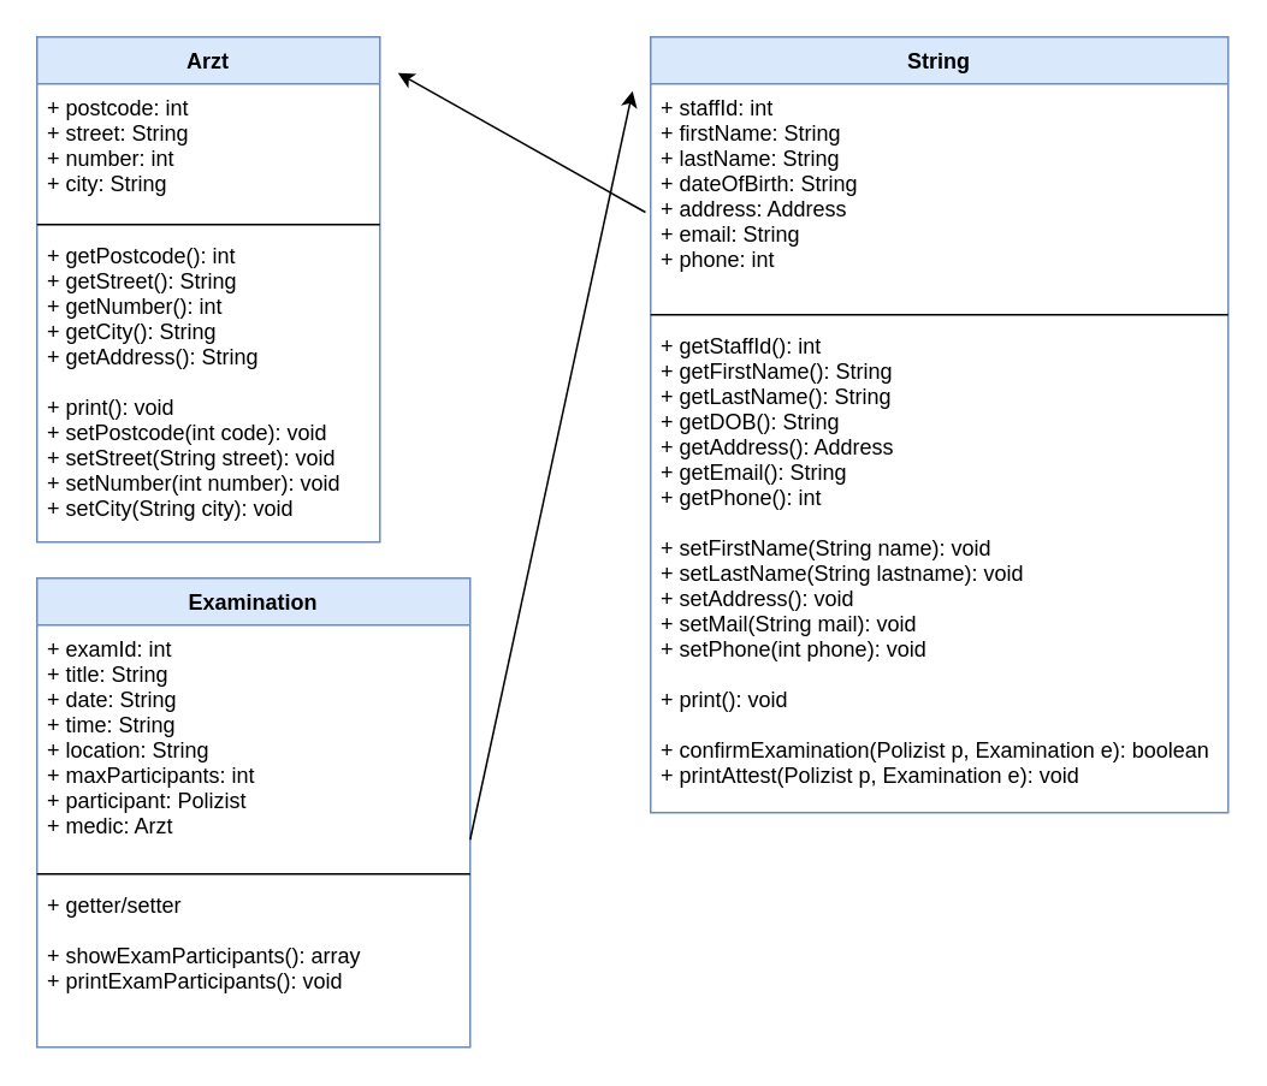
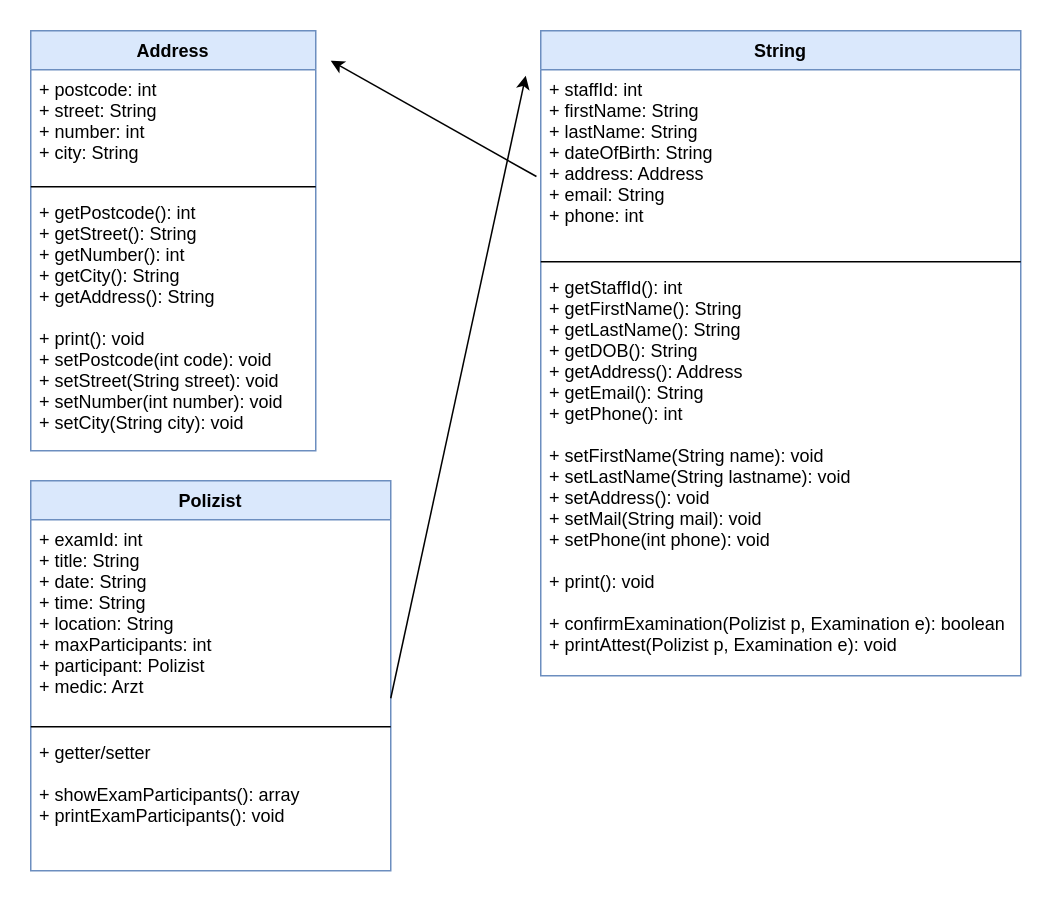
  <mxCell id="0" />
  <mxCell id="1" parent="0" />
- <mxCell id="2" value="Arzt" style="swimlane;fontStyle=1;align=center;verticalAlign=top;childLayout=stackLayout;horizontal=1;startSize=26;horizontalStack=0;resizeParent=1;resizeParentMax=0;resizeLast=0;collapsible=1;marginBottom=0;fillColor=#dae8fc;strokeColor=#6c8ebf;" vertex="1" parent="1"><mxGeometry x="20" y="20" width="190" height="280" as="geometry" /></mxCell>
+ <mxCell id="2" value="Address" style="swimlane;fontStyle=1;align=center;verticalAlign=top;childLayout=stackLayout;horizontal=1;startSize=26;horizontalStack=0;resizeParent=1;resizeParentMax=0;resizeLast=0;collapsible=1;marginBottom=0;fillColor=#dae8fc;strokeColor=#6c8ebf;" vertex="1" parent="1"><mxGeometry x="20" y="20" width="190" height="280" as="geometry" /></mxCell>
  <mxCell id="3" value="+ postcode: int&#10;+ street: String&#10;+ number: int&#10;+ city: String" style="text;strokeColor=none;fillColor=none;align=left;verticalAlign=top;spacingLeft=4;spacingRight=4;overflow=hidden;rotatable=0;points=[[0,0.5],[1,0.5]];portConstraint=eastwest;" vertex="1" parent="2"><mxGeometry y="26" width="190" height="74" as="geometry" /></mxCell>
  <mxCell id="4" value="" style="line;strokeWidth=1;fillColor=none;align=left;verticalAlign=middle;spacingTop=-1;spacingLeft=3;spacingRight=3;rotatable=0;labelPosition=right;points=[];portConstraint=eastwest;" vertex="1" parent="2"><mxGeometry y="100" width="190" height="8" as="geometry" /></mxCell>
  <mxCell id="5" value="+ getPostcode(): int&#10;+ getStreet(): String&#10;+ getNumber(): int&#10;+ getCity(): String&#10;+ getAddress(): String&#10;&#10;+ print(): void&#10;+ setPostcode(int code): void&#10;+ setStreet(String street): void&#10;+ setNumber(int number): void&#10;+ setCity(String city): void" style="text;strokeColor=none;fillColor=none;align=left;verticalAlign=top;spacingLeft=4;spacingRight=4;overflow=hidden;rotatable=0;points=[[0,0.5],[1,0.5]];portConstraint=eastwest;" vertex="1" parent="2"><mxGeometry y="108" width="190" height="172" as="geometry" /></mxCell>
- <mxCell id="6" value="Examination" style="swimlane;fontStyle=1;align=center;verticalAlign=top;childLayout=stackLayout;horizontal=1;startSize=26;horizontalStack=0;resizeParent=1;resizeParentMax=0;resizeLast=0;collapsible=1;marginBottom=0;fillColor=#dae8fc;strokeColor=#6c8ebf;" vertex="1" parent="1"><mxGeometry x="20" y="320" width="240" height="260" as="geometry" /></mxCell>
+ <mxCell id="6" value="Polizist" style="swimlane;fontStyle=1;align=center;verticalAlign=top;childLayout=stackLayout;horizontal=1;startSize=26;horizontalStack=0;resizeParent=1;resizeParentMax=0;resizeLast=0;collapsible=1;marginBottom=0;fillColor=#dae8fc;strokeColor=#6c8ebf;" vertex="1" parent="1"><mxGeometry x="20" y="320" width="240" height="260" as="geometry" /></mxCell>
  <mxCell id="7" value="+ examId: int&#10;+ title: String&#10;+ date: String&#10;+ time: String&#10;+ location: String&#10;+ maxParticipants: int&#10;+ participant: Polizist&#10;+ medic: Arzt" style="text;strokeColor=none;fillColor=none;align=left;verticalAlign=top;spacingLeft=4;spacingRight=4;overflow=hidden;rotatable=0;points=[[0,0.5],[1,0.5]];portConstraint=eastwest;" vertex="1" parent="6"><mxGeometry y="26" width="240" height="134" as="geometry" /></mxCell>
  <mxCell id="8" value="" style="line;strokeWidth=1;fillColor=none;align=left;verticalAlign=middle;spacingTop=-1;spacingLeft=3;spacingRight=3;rotatable=0;labelPosition=right;points=[];portConstraint=eastwest;" vertex="1" parent="6"><mxGeometry y="160" width="240" height="8" as="geometry" /></mxCell>
  <mxCell id="9" value="+ getter/setter&#10;&#10;+ showExamParticipants(): array&#10;+ printExamParticipants(): void&#10;&#10;" style="text;strokeColor=none;fillColor=none;align=left;verticalAlign=top;spacingLeft=4;spacingRight=4;overflow=hidden;rotatable=0;points=[[0,0.5],[1,0.5]];portConstraint=eastwest;" vertex="1" parent="6"><mxGeometry y="168" width="240" height="92" as="geometry" /></mxCell>
  <mxCell id="10" value="String" style="swimlane;fontStyle=1;align=center;verticalAlign=top;childLayout=stackLayout;horizontal=1;startSize=26;horizontalStack=0;resizeParent=1;resizeParentMax=0;resizeLast=0;collapsible=1;marginBottom=0;fillColor=#dae8fc;strokeColor=#6c8ebf;" vertex="1" parent="1"><mxGeometry x="360" y="20" width="320" height="430" as="geometry" /></mxCell>
  <mxCell id="11" value="+ staffId: int&#10;+ firstName: String&#10;+ lastName: String&#10;+ dateOfBirth: String&#10;+ address: Address&#10;+ email: String&#10;+ phone: int&#10;" style="text;strokeColor=none;fillColor=none;align=left;verticalAlign=top;spacingLeft=4;spacingRight=4;overflow=hidden;rotatable=0;points=[[0,0.5],[1,0.5]];portConstraint=eastwest;" vertex="1" parent="10"><mxGeometry y="26" width="320" height="124" as="geometry" /></mxCell>
  <mxCell id="12" value="" style="line;strokeWidth=1;fillColor=none;align=left;verticalAlign=middle;spacingTop=-1;spacingLeft=3;spacingRight=3;rotatable=0;labelPosition=right;points=[];portConstraint=eastwest;" vertex="1" parent="10"><mxGeometry y="150" width="320" height="8" as="geometry" /></mxCell>
  <mxCell id="13" value="+ getStaffId(): int&#10;+ getFirstName(): String&#10;+ getLastName(): String&#10;+ getDOB(): String&#10;+ getAddress(): Address&#10;+ getEmail(): String&#10;+ getPhone(): int&#10;&#10;+ setFirstName(String name): void&#10;+ setLastName(String lastname): void&#10;+ setAddress(): void&#10;+ setMail(String mail): void&#10;+ setPhone(int phone): void&#10;&#10;+ print(): void&#10;&#10;+ confirmExamination(Polizist p, Examination e): boolean&#10;+ printAttest(Polizist p, Examination e): void" style="text;strokeColor=none;fillColor=none;align=left;verticalAlign=top;spacingLeft=4;spacingRight=4;overflow=hidden;rotatable=0;points=[[0,0.5],[1,0.5]];portConstraint=eastwest;" vertex="1" parent="10"><mxGeometry y="158" width="320" height="272" as="geometry" /></mxCell>
  <mxCell id="14" value="" style="endArrow=classic;html=1;" edge="1" parent="1"><mxGeometry width="50" height="50" relative="1" as="geometry"><mxPoint x="260" y="465" as="sourcePoint" /><mxPoint x="350" y="50" as="targetPoint" /></mxGeometry></mxCell>
  <mxCell id="15" value="" style="endArrow=classic;html=1;exitX=-0.009;exitY=0.574;exitDx=0;exitDy=0;exitPerimeter=0;" edge="1" parent="1" source="11"><mxGeometry width="50" height="50" relative="1" as="geometry"><mxPoint x="330" y="290" as="sourcePoint" /><mxPoint x="220" y="40" as="targetPoint" /></mxGeometry></mxCell>
